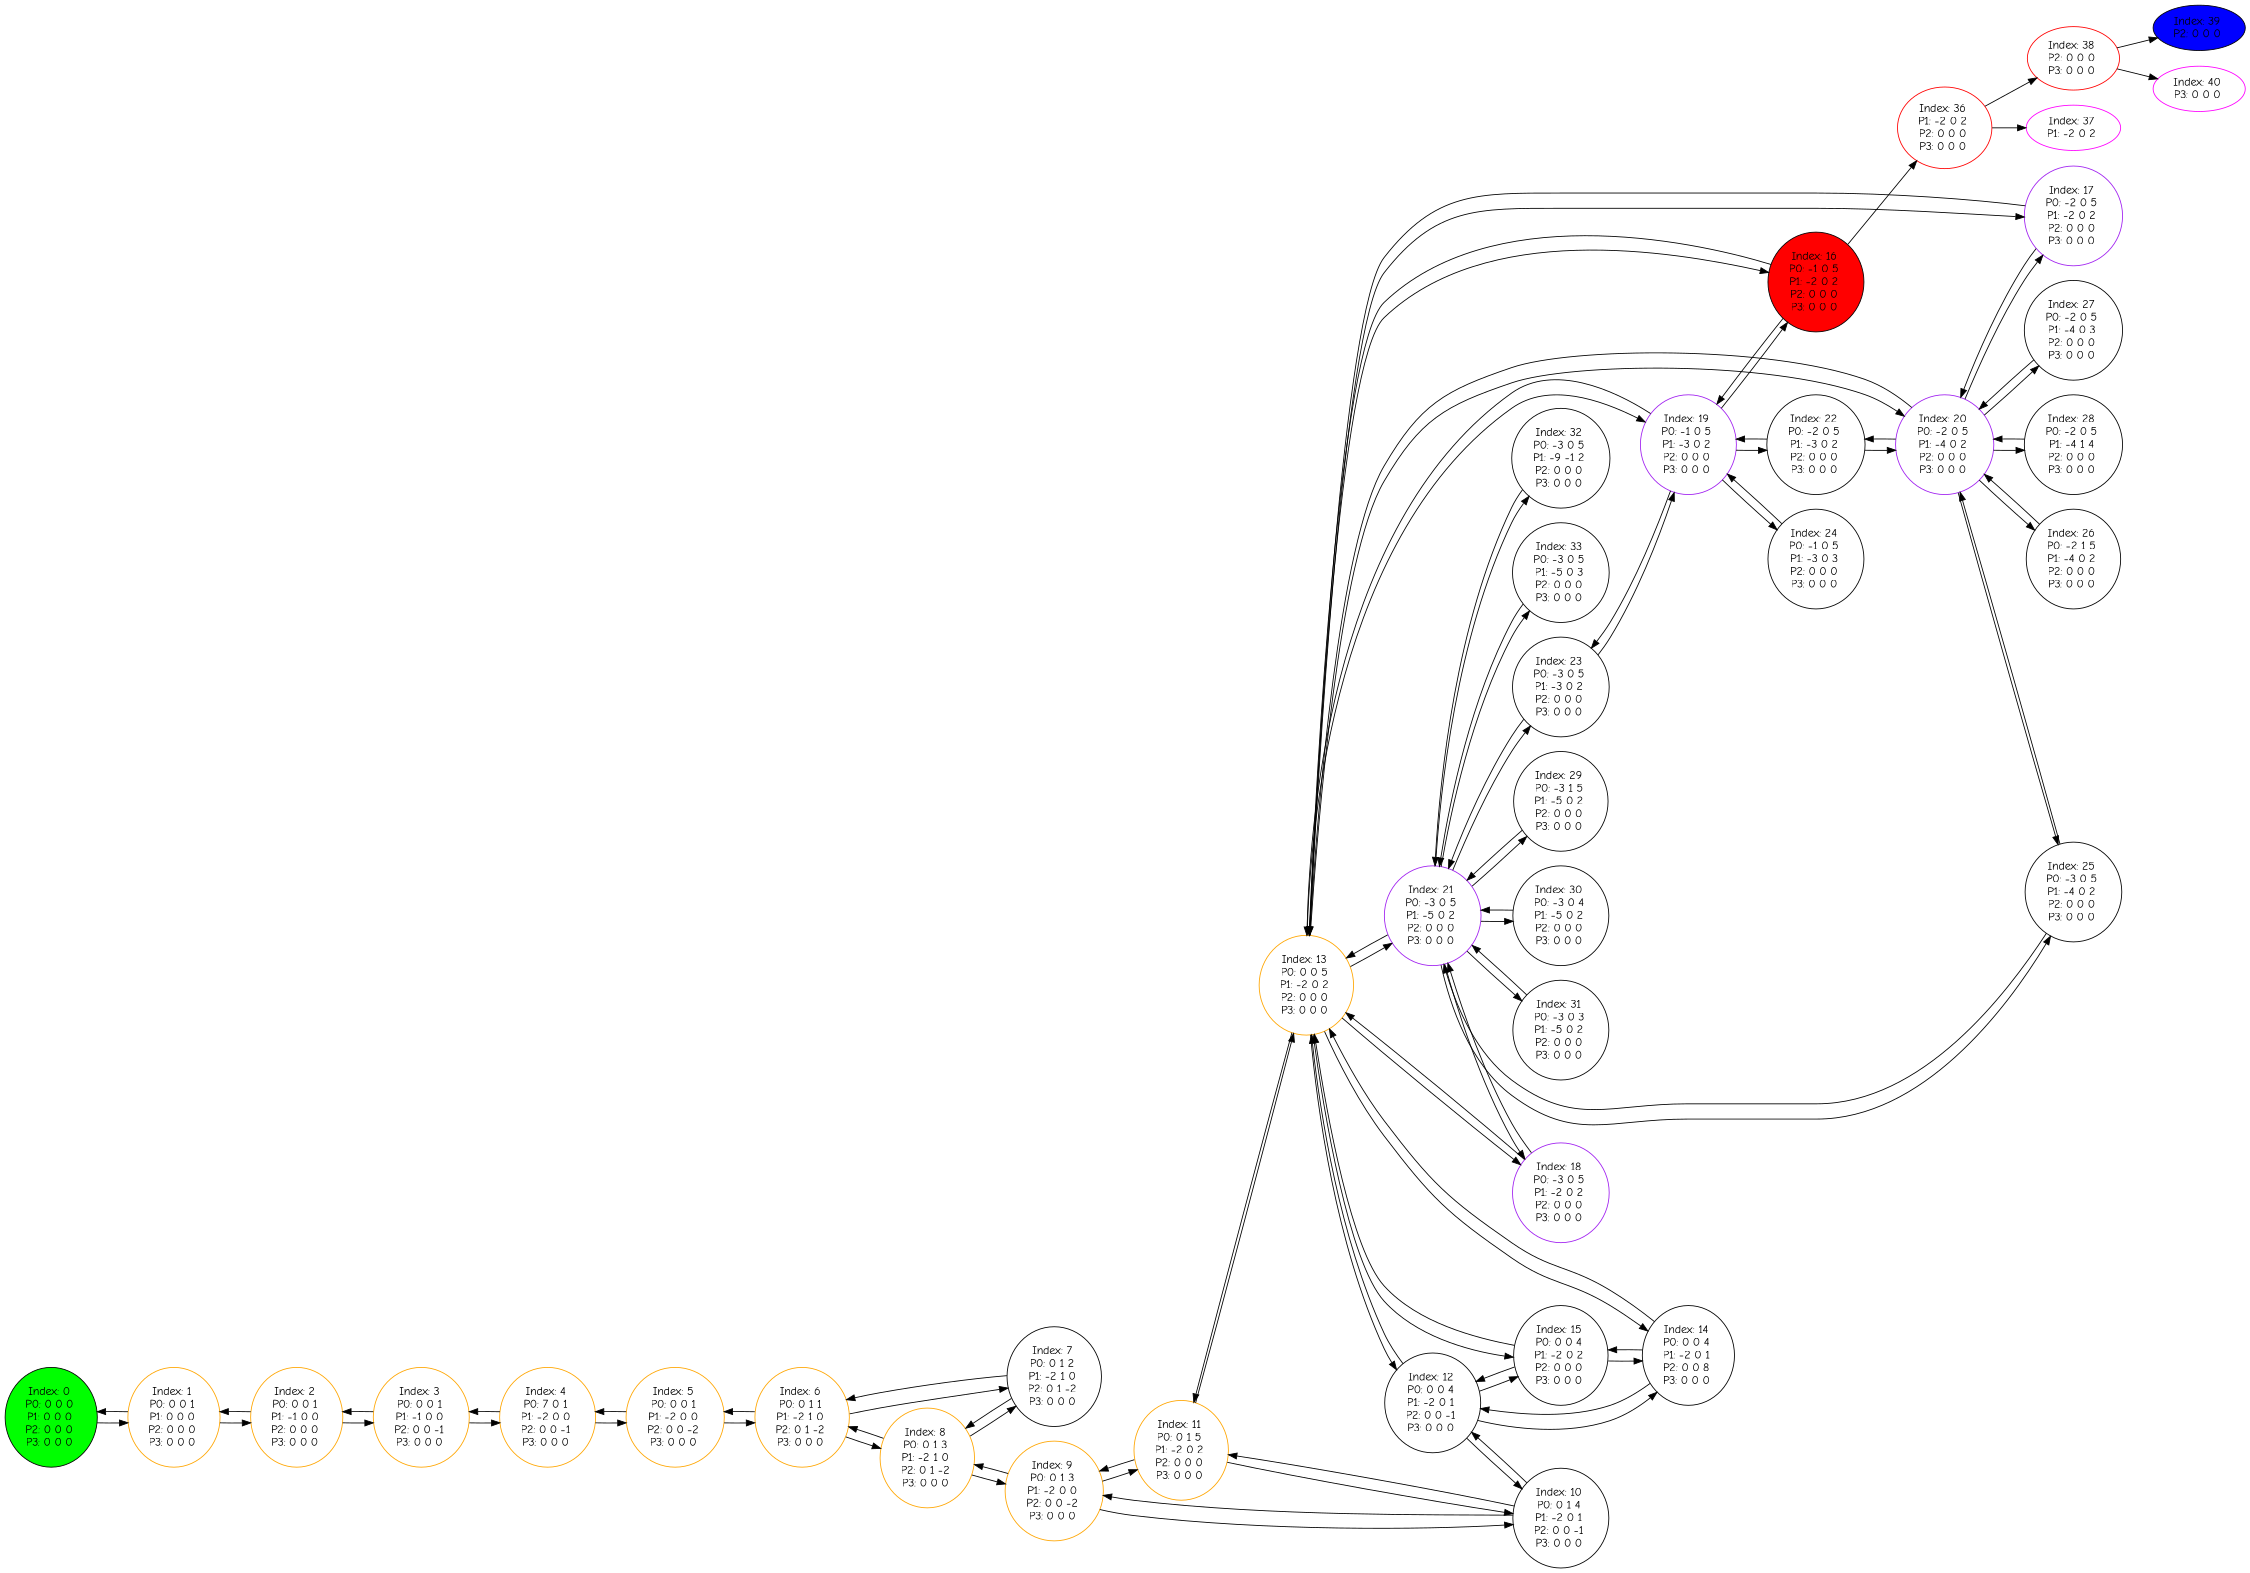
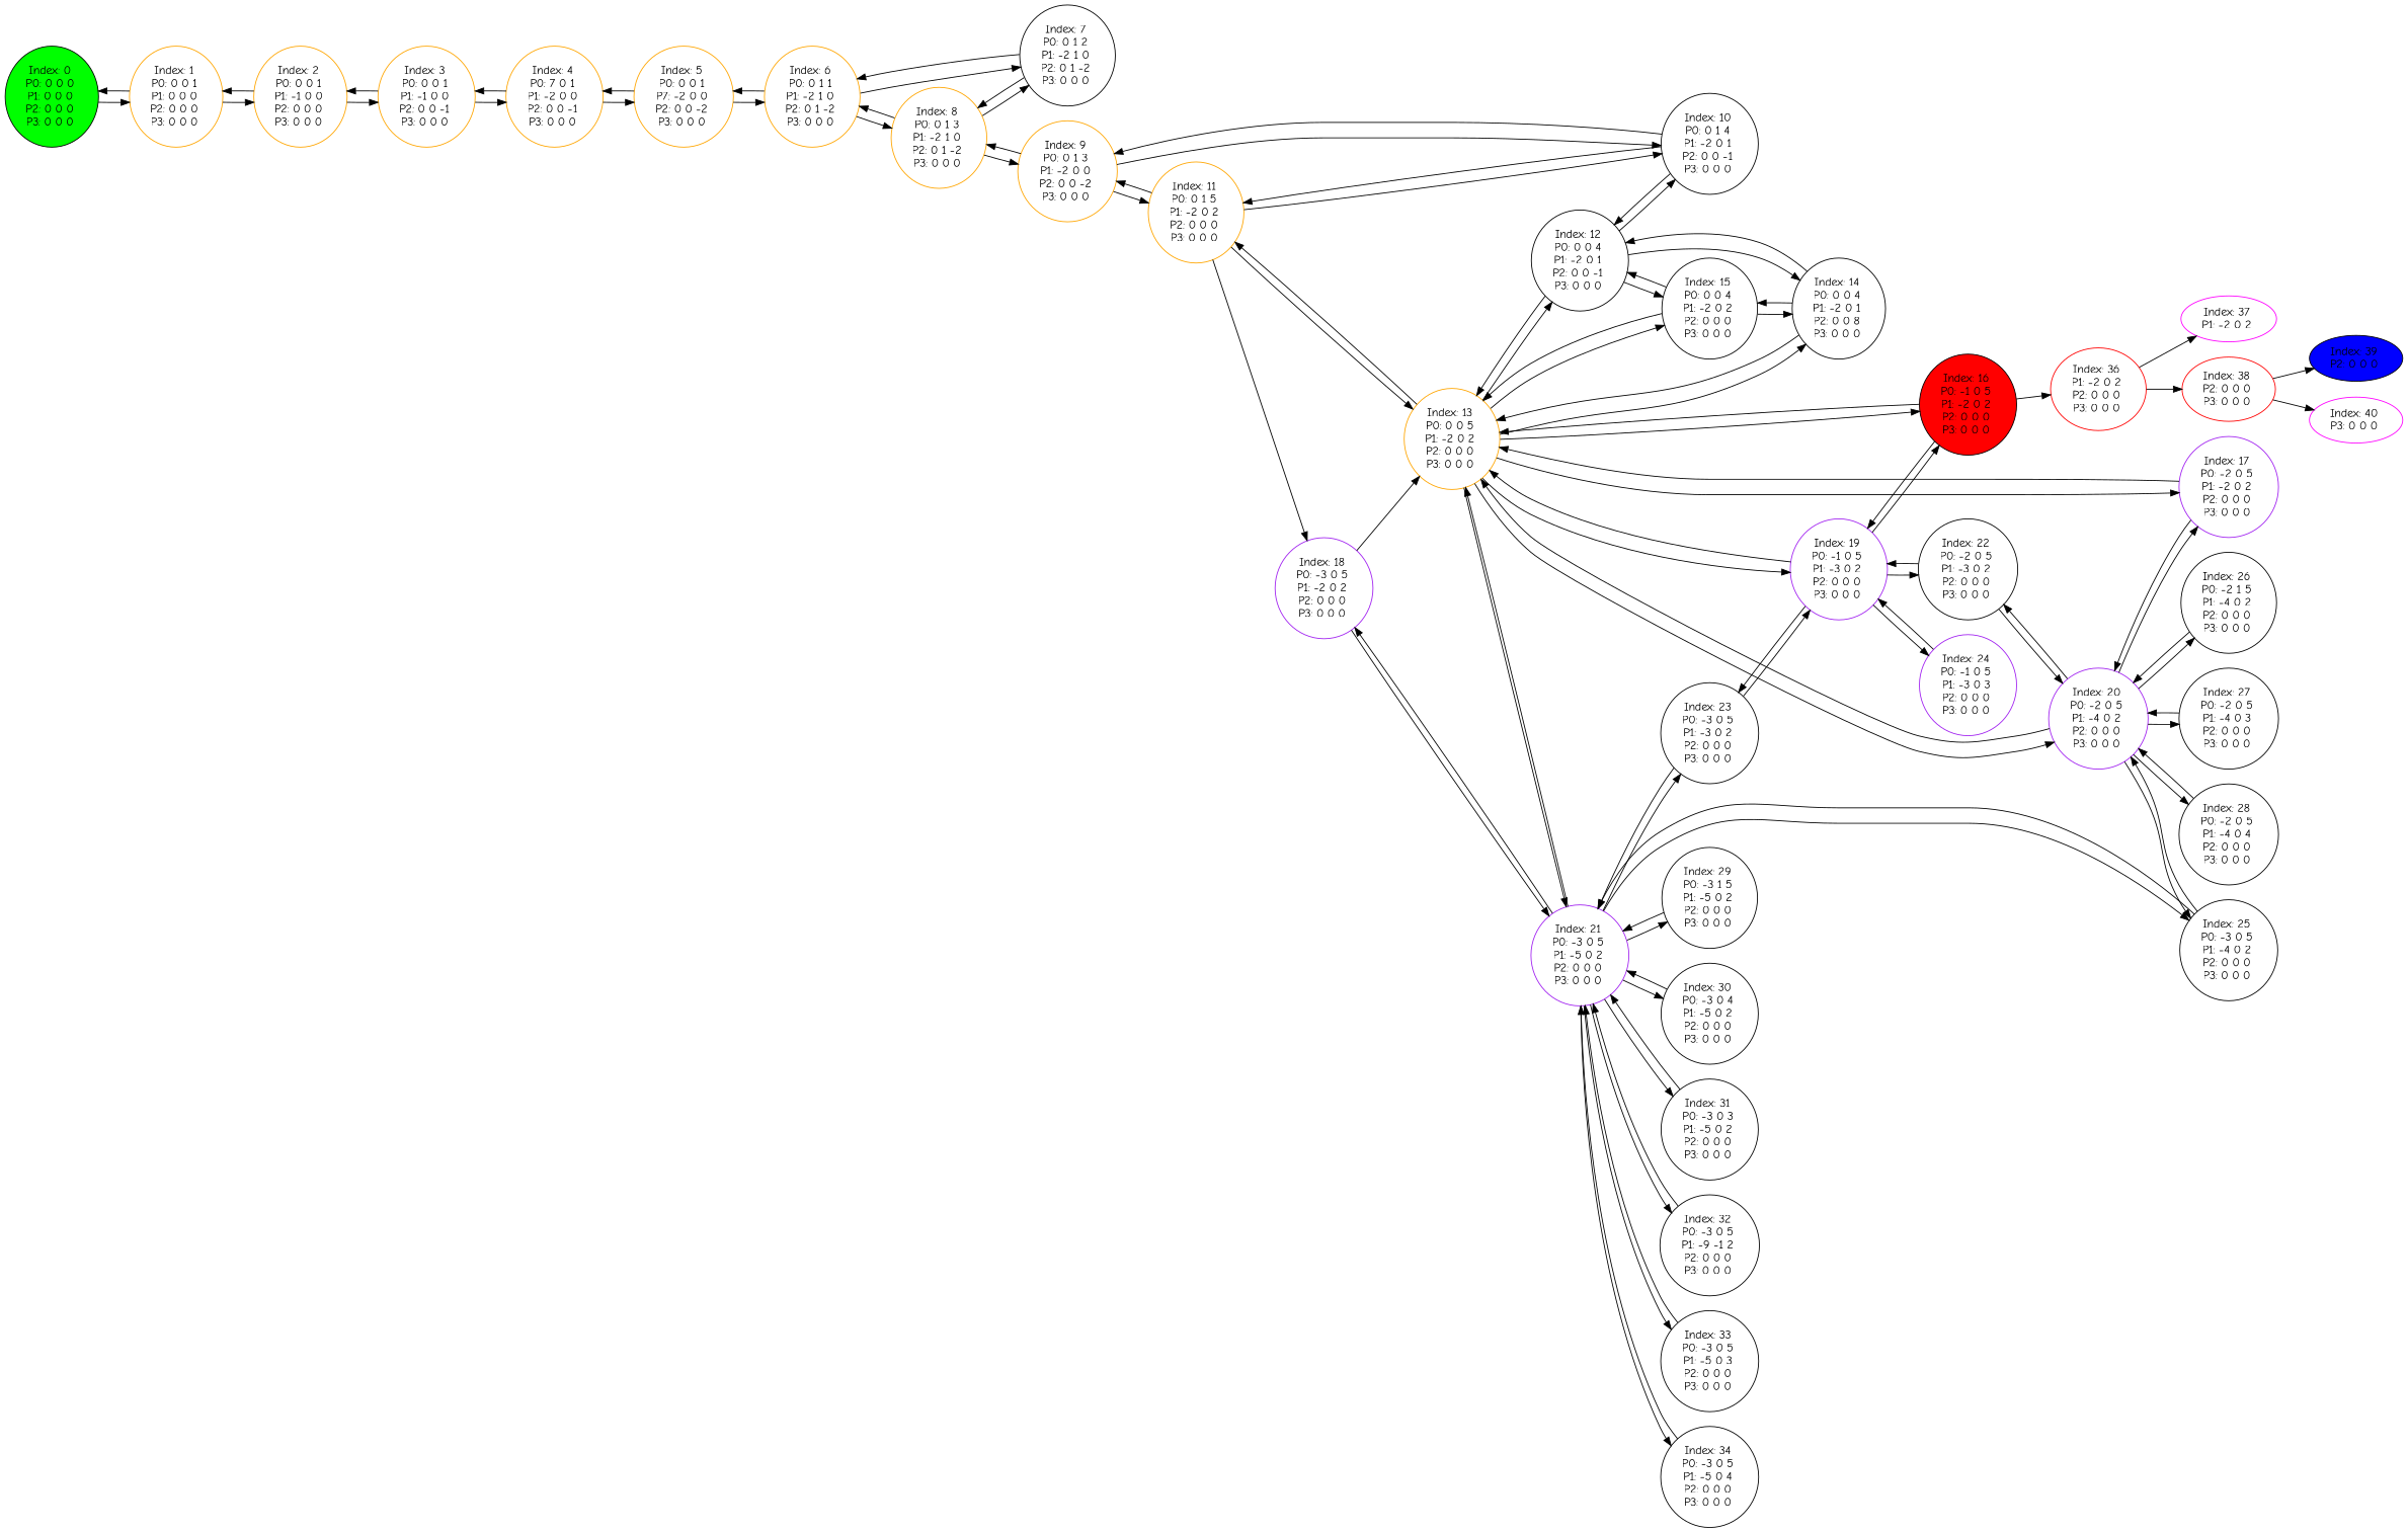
  digraph {
    color=black
    fontname="Comic Neue"
    rankdir=LR
    node [fontname="Comic Neue"]
    edge [fontname="Comic Neue"]
    n1 [fillcolor=green label="Index: 0 \nP0: 0 0 0 \nP1: 0 0 0 \nP2: 0 0 0 \nP3: 0 0 0 \n" style=filled]
    n2 [color=orange label="Index: 1 \nP0: 0 0 1 \nP1: 0 0 0 \nP2: 0 0 0 \nP3: 0 0 0 \n"]
    n3 [color=orange label="Index: 2 \nP0: 0 0 1 \nP1: -1 0 0 \nP2: 0 0 0 \nP3: 0 0 0 \n"]
    n4 [color=orange label="Index: 3 \nP0: 0 0 1 \nP1: -1 0 0 \nP2: 0 0 -1 \nP3: 0 0 0 \n"]
    n5 [color=orange label="Index: 4 \nP0: 7 0 1 \nP1: -2 0 0 \nP2: 0 0 -1 \nP3: 0 0 0 \n"]
-   n6 [color=orange label="Index: 5 \nP0: 0 0 1 \nP1: -2 0 0 \nP2: 0 0 -2 \nP3: 0 0 0 \n"]
+   n6 [color=orange label="Index: 5 \nP0: 0 0 1 \nP7: -2 0 0 \nP2: 0 0 -2 \nP3: 0 0 0 \n"]
    n7 [color=orange label="Index: 6 \nP0: 0 1 1 \nP1: -2 1 0 \nP2: 0 1 -2 \nP3: 0 0 0 \n"]
    n8 [label="Index: 7 \nP0: 0 1 2 \nP1: -2 1 0 \nP2: 0 1 -2 \nP3: 0 0 0 \n"]
    n9 [color=orange label="Index: 8 \nP0: 0 1 3 \nP1: -2 1 0 \nP2: 0 1 -2 \nP3: 0 0 0 \n"]
    n10 [color=orange label="Index: 9 \nP0: 0 1 3 \nP1: -2 0 0 \nP2: 0 0 -2 \nP3: 0 0 0 \n"]
    n11 [label="Index: 10 \nP0: 0 1 4 \nP1: -2 0 1 \nP2: 0 0 -1 \nP3: 0 0 0 \n"]
    n12 [color=orange label="Index: 11 \nP0: 0 1 5 \nP1: -2 0 2 \nP2: 0 0 0 \nP3: 0 0 0 \n"]
    n13 [label="Index: 12 \nP0: 0 0 4 \nP1: -2 0 1 \nP2: 0 0 -1 \nP3: 0 0 0 \n"]
    n14 [color=orange label="Index: 13 \nP0: 0 0 5 \nP1: -2 0 2 \nP2: 0 0 0 \nP3: 0 0 0 \n"]
    n15 [label="Index: 14 \nP0: 0 0 4 \nP1: -2 0 1 \nP2: 0 0 8 \nP3: 0 0 0 \n"]
    n16 [label="Index: 15 \nP0: 0 0 4 \nP1: -2 0 2 \nP2: 0 0 0 \nP3: 0 0 0 \n"]
    n17 [fillcolor=red label="Index: 16 \nP0: -1 0 5 \nP1: -2 0 2 \nP2: 0 0 0 \nP3: 0 0 0 \n" style=filled]
    n18 [color=purple label="Index: 17 \nP0: -2 0 5 \nP1: -2 0 2 \nP2: 0 0 0 \nP3: 0 0 0 \n"]
    n19 [color=purple label="Index: 18 \nP0: -3 0 5 \nP1: -2 0 2 \nP2: 0 0 0 \nP3: 0 0 0 \n"]
    n20 [color=purple label="Index: 19 \nP0: -1 0 5 \nP1: -3 0 2 \nP2: 0 0 0 \nP3: 0 0 0 \n"]
    n21 [color=purple label="Index: 20 \nP0: -2 0 5 \nP1: -4 0 2 \nP2: 0 0 0 \nP3: 0 0 0 \n"]
    n22 [color=purple label="Index: 21 \nP0: -3 0 5 \nP1: -5 0 2 \nP2: 0 0 0 \nP3: 0 0 0 \n"]
    n23 [color=red label="Index: 36 \nP1: -2 0 2 \nP2: 0 0 0 \nP3: 0 0 0 \n"]
    n24 [label="Index: 22 \nP0: -2 0 5 \nP1: -3 0 2 \nP2: 0 0 0 \nP3: 0 0 0 \n"]
    n25 [label="Index: 23 \nP0: -3 0 5 \nP1: -3 0 2 \nP2: 0 0 0 \nP3: 0 0 0 \n"]
-   n26 [label="Index: 24 \nP0: -1 0 5 \nP1: -3 0 3 \nP2: 0 0 0 \nP3: 0 0 0 \n"]
+   n26 [label="Index: 24 \nP0: -1 0 5 \nP1: -3 0 3 \nP2: 0 0 0 \nP3: 0 0 0 \n" color=purple]
    n27 [label="Index: 25 \nP0: -3 0 5 \nP1: -4 0 2 \nP2: 0 0 0 \nP3: 0 0 0 \n"]
    n28 [label="Index: 26 \nP0: -2 1 5 \nP1: -4 0 2 \nP2: 0 0 0 \nP3: 0 0 0 \n"]
    n29 [label="Index: 27 \nP0: -2 0 5 \nP1: -4 0 3 \nP2: 0 0 0 \nP3: 0 0 0 \n"]
-   n30 [label="Index: 28 \nP0: -2 0 5 \nP1: -4 1 4 \nP2: 0 0 0 \nP3: 0 0 0 \n"]
+   n30 [label="Index: 28 \nP0: -2 0 5 \nP1: -4 0 4 \nP2: 0 0 0 \nP3: 0 0 0 \n"]
    n31 [label="Index: 29 \nP0: -3 1 5 \nP1: -5 0 2 \nP2: 0 0 0 \nP3: 0 0 0 \n"]
    n32 [label="Index: 30 \nP0: -3 0 4 \nP1: -5 0 2 \nP2: 0 0 0 \nP3: 0 0 0 \n"]
    n33 [label="Index: 31 \nP0: -3 0 3 \nP1: -5 0 2 \nP2: 0 0 0 \nP3: 0 0 0 \n"]
    n34 [label="Index: 32 \nP0: -3 0 5 \nP1: -9 -1 2 \nP2: 0 0 0 \nP3: 0 0 0 \n"]
    n35 [label="Index: 33 \nP0: -3 0 5 \nP1: -5 0 3 \nP2: 0 0 0 \nP3: 0 0 0 \n"]
+   n36 [label="Index: 34 \nP0: -3 0 5 \nP1: -5 0 4 \nP2: 0 0 0 \nP3: 0 0 0 \n"]
    n37 [color=fuchsia label="Index: 37 \nP1: -2 0 2 \n"]
    n38 [color=red label="Index: 38 \nP2: 0 0 0 \nP3: 0 0 0 \n"]
    n39 [fillcolor=blue label="Index: 39 \nP2: 0 0 0 \n" style=filled]
    n40 [color=fuchsia label="Index: 40 \nP3: 0 0 0 \n"]
    n1 -> n2
    n2 -> n1
    n2 -> n3
    n3 -> n2
    n3 -> n4
    n4 -> n3
    n4 -> n5
    n5 -> n4
    n5 -> n6
    n6 -> n5
    n6 -> n7
    n7 -> n6
    n7 -> n8
    n7 -> n9
    n8 -> n7
    n8 -> n9
    n9 -> n7
    n9 -> n8
    n9 -> n10
    n10 -> n9
    n10 -> n11
    n10 -> n12
    n11 -> n10
    n11 -> n12
    n11 -> n13
    n12 -> n10
    n12 -> n11
    n12 -> n14
    n13 -> n11
    n13 -> n14
    n13 -> n15
    n13 -> n16
    n14 -> n12
    n14 -> n13
    n14 -> n15
    n14 -> n16
    n14 -> n17
    n14 -> n18
-   n14 -> n19
+   n12 -> n19
    n14 -> n20
    n14 -> n21
    n14 -> n22
    n15 -> n13
    n15 -> n14
    n15 -> n16
    n16 -> n13
    n16 -> n14
    n16 -> n15
    n17 -> n14
    n17 -> n20
    n17 -> n23
    n18 -> n14
    n18 -> n21
    n19 -> n14
    n19 -> n22
    n20 -> n14
    n20 -> n17
    n20 -> n24
    n20 -> n25
    n20 -> n26
    n21 -> n14
    n21 -> n18
    n21 -> n24
    n21 -> n27
    n21 -> n28
    n21 -> n29
    n21 -> n30
    n22 -> n14
    n22 -> n19
    n22 -> n25
    n22 -> n27
    n22 -> n31
    n22 -> n32
    n22 -> n33
    n22 -> n34
    n22 -> n35
+   n22 -> n36
    n23 -> n37
    n23 -> n38
    n24 -> n20
    n24 -> n21
    n25 -> n20
    n25 -> n22
    n26 -> n20
    n27 -> n21
    n27 -> n22
    n28 -> n21
    n29 -> n21
    n30 -> n21
    n31 -> n22
    n32 -> n22
    n33 -> n22
    n34 -> n22
    n35 -> n22
+   n36 -> n22
    n38 -> n39
    n38 -> n40
  }
